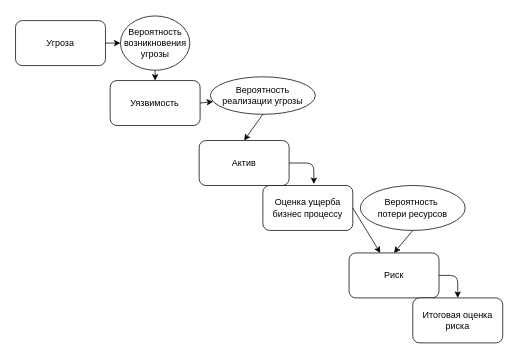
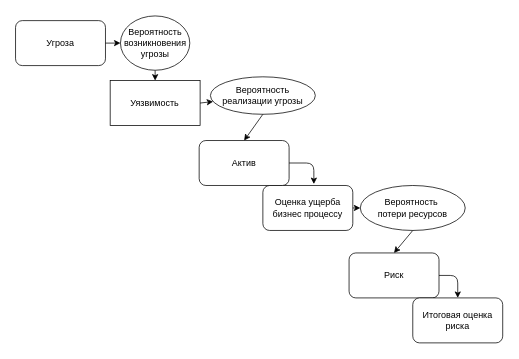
  <mxCell id="0" />
  <mxCell id="1" parent="0" />
  <mxCell id="2" value="Угроза" style="rounded=1;whiteSpace=wrap;html=1;" vertex="1" parent="1"><mxGeometry x="20" y="27" width="120" height="60" as="geometry" /></mxCell>
- <mxCell id="3" value="Уязвимость" style="rounded=1;whiteSpace=wrap;html=1;" vertex="1" parent="1"><mxGeometry x="146.25" y="107" width="120" height="60" as="geometry" /></mxCell>
+ <mxCell id="3" value="Уязвимость" style="whiteSpace=wrap;html=1;rounded=0;" vertex="1" parent="1"><mxGeometry x="146.25" y="107" width="120" height="60" as="geometry" /></mxCell>
  <mxCell id="4" value="Оценка ущерба бизнес процессу" style="rounded=1;whiteSpace=wrap;html=1;" vertex="1" parent="1"><mxGeometry x="350" y="247" width="120" height="60" as="geometry" /></mxCell>
  <mxCell id="5" value="" style="endArrow=classic;html=1;entryX=0.5;entryY=0;entryDx=0;entryDy=0;exitX=0.5;exitY=1;exitDx=0;exitDy=0;" edge="1" parent="1" source="9" target="3"><mxGeometry width="50" height="50" relative="1" as="geometry"><mxPoint x="254" y="137" as="sourcePoint" /><mxPoint x="300" y="197" as="targetPoint" /><Array as="points" /></mxGeometry></mxCell>
  <mxCell id="6" value="Актив" style="rounded=1;whiteSpace=wrap;html=1;" vertex="1" parent="1"><mxGeometry x="265" y="187" width="120" height="60" as="geometry" /></mxCell>
  <mxCell id="7" value="" style="endArrow=classic;html=1;exitX=1;exitY=0.5;exitDx=0;exitDy=0;entryX=0.567;entryY=-0.033;entryDx=0;entryDy=0;entryPerimeter=0;" edge="1" parent="1" source="6" target="4"><mxGeometry width="50" height="50" relative="1" as="geometry"><mxPoint x="250" y="237" as="sourcePoint" /><mxPoint x="300" y="187" as="targetPoint" /><Array as="points"><mxPoint x="418" y="217" /></Array></mxGeometry></mxCell>
  <mxCell id="8" value="Риск" style="rounded=1;whiteSpace=wrap;html=1;" vertex="1" parent="1"><mxGeometry x="465" y="337" width="120" height="60" as="geometry" /></mxCell>
  <mxCell id="9" value="Вероятность&lt;br&gt;возникновения&lt;br&gt;угрозы" style="ellipse;whiteSpace=wrap;html=1;" vertex="1" parent="1"><mxGeometry x="160" y="20.75" width="92.5" height="72.5" as="geometry" /></mxCell>
  <mxCell id="10" value="" style="endArrow=classic;html=1;exitX=1;exitY=0.5;exitDx=0;exitDy=0;entryX=0;entryY=0.5;entryDx=0;entryDy=0;" edge="1" parent="1" source="2" target="9"><mxGeometry width="50" height="50" relative="1" as="geometry"><mxPoint x="180" y="87" as="sourcePoint" /><mxPoint x="240" y="157" as="targetPoint" /><Array as="points" /></mxGeometry></mxCell>
  <mxCell id="11" value="Вероятность реализации угрозы" style="ellipse;whiteSpace=wrap;html=1;" vertex="1" parent="1"><mxGeometry x="280" y="102" width="140" height="50" as="geometry" /></mxCell>
  <mxCell id="12" value="" style="endArrow=classic;html=1;exitX=1;exitY=0.5;exitDx=0;exitDy=0;" edge="1" parent="1" source="3" target="11"><mxGeometry width="50" height="50" relative="1" as="geometry"><mxPoint x="260" y="217" as="sourcePoint" /><mxPoint x="310" y="167" as="targetPoint" /></mxGeometry></mxCell>
  <mxCell id="13" value="" style="endArrow=classic;html=1;exitX=0.5;exitY=1;exitDx=0;exitDy=0;entryX=0.5;entryY=0;entryDx=0;entryDy=0;" edge="1" parent="1" source="11" target="6"><mxGeometry width="50" height="50" relative="1" as="geometry"><mxPoint x="260" y="217" as="sourcePoint" /><mxPoint x="310" y="167" as="targetPoint" /></mxGeometry></mxCell>
  <mxCell id="14" value="Итоговая оценка риска" style="rounded=1;whiteSpace=wrap;html=1;" vertex="1" parent="1"><mxGeometry x="550" y="397" width="120" height="60" as="geometry" /></mxCell>
  <mxCell id="15" value="" style="endArrow=classic;html=1;exitX=1;exitY=0.5;exitDx=0;exitDy=0;entryX=0.5;entryY=0;entryDx=0;entryDy=0;" edge="1" parent="1" source="8" target="14"><mxGeometry width="50" height="50" relative="1" as="geometry"><mxPoint x="550" y="317" as="sourcePoint" /><mxPoint x="720" y="557" as="targetPoint" /><Array as="points"><mxPoint x="610" y="367" /></Array></mxGeometry></mxCell>
  <mxCell id="16" value="Вероятность&amp;nbsp;&lt;br&gt;потери ресурсов" style="ellipse;whiteSpace=wrap;html=1;" vertex="1" parent="1"><mxGeometry x="480" y="247" width="140" height="60" as="geometry" /></mxCell>
- <mxCell id="17" value="" style="endArrow=classic;html=1;exitX=1;exitY=0.5;exitDx=0;exitDy=0;" edge="1" parent="1" source="4" target="8"><mxGeometry width="50" height="50" relative="1" as="geometry"><mxPoint x="430" y="407" as="sourcePoint" /><mxPoint x="480" y="357" as="targetPoint" /></mxGeometry></mxCell>
+ <mxCell id="17" value="" style="endArrow=classic;html=1;exitX=1;exitY=0.5;exitDx=0;exitDy=0;" edge="1" parent="1" source="4" target="16"><mxGeometry width="50" height="50" relative="1" as="geometry"><mxPoint x="430" y="407" as="sourcePoint" /><mxPoint x="480" y="357" as="targetPoint" /></mxGeometry></mxCell>
  <mxCell id="18" value="" style="endArrow=classic;html=1;exitX=0.5;exitY=1;exitDx=0;exitDy=0;entryX=0.5;entryY=0;entryDx=0;entryDy=0;" edge="1" parent="1" source="16" target="8"><mxGeometry width="50" height="50" relative="1" as="geometry"><mxPoint x="430" y="407" as="sourcePoint" /><mxPoint x="605" y="437" as="targetPoint" /></mxGeometry></mxCell>
